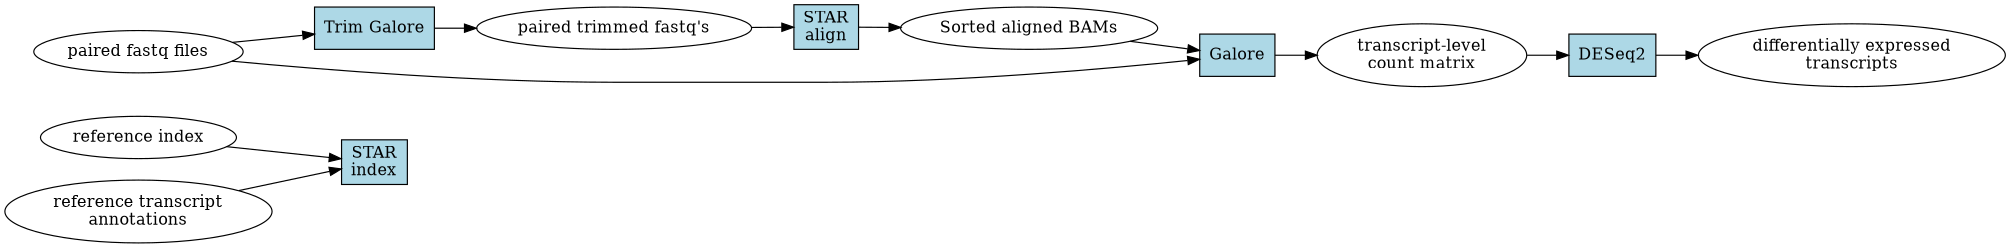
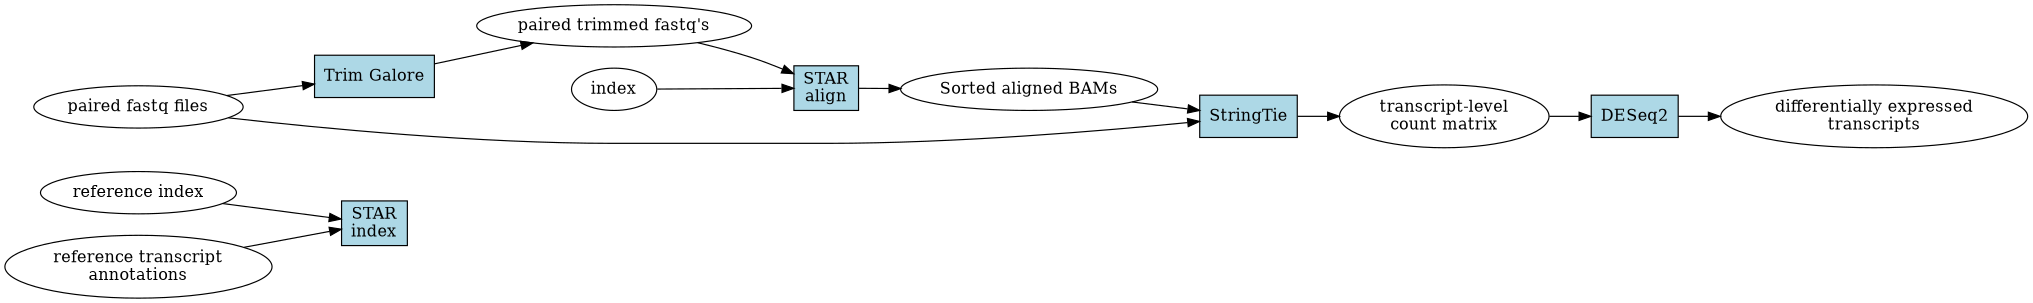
  digraph {
    rankdir=LR
    "STAR\nindex" [fillcolor=lightblue shape=rectangle style=filled]
    "STAR\nalign" [fillcolor=lightblue shape=rectangle style=filled]
+   index
    "Trim Galore" [fillcolor=lightblue shape=rectangle style=filled]
    "paired trimmed fastq's"
-   StringTie [fillcolor=lightblue shape=rectangle style=filled label=Galore]
+   StringTie [fillcolor=lightblue shape=rectangle style=filled]
    "transcript-level\ncount matrix"
    DESeq2 [fillcolor=lightblue shape=rectangle style=filled]
    "Sorted aligned BAMs"
    "differentially expressed\ntranscripts"
    "paired fastq files"
    n12 [label="reference index"]
    "reference transcript\nannotations"
    "STAR\nalign" -> "Sorted aligned BAMs"
+   index -> "STAR\nalign"
    "Trim Galore" -> "paired trimmed fastq's"
    "paired trimmed fastq's" -> "STAR\nalign"
    StringTie -> "transcript-level\ncount matrix"
    "transcript-level\ncount matrix" -> DESeq2
    DESeq2 -> "differentially expressed\ntranscripts"
    "Sorted aligned BAMs" -> StringTie
    "paired fastq files" -> "Trim Galore"
    "paired fastq files" -> StringTie
    n12 -> "STAR\nindex"
    "reference transcript\nannotations" -> "STAR\nindex"
  }
